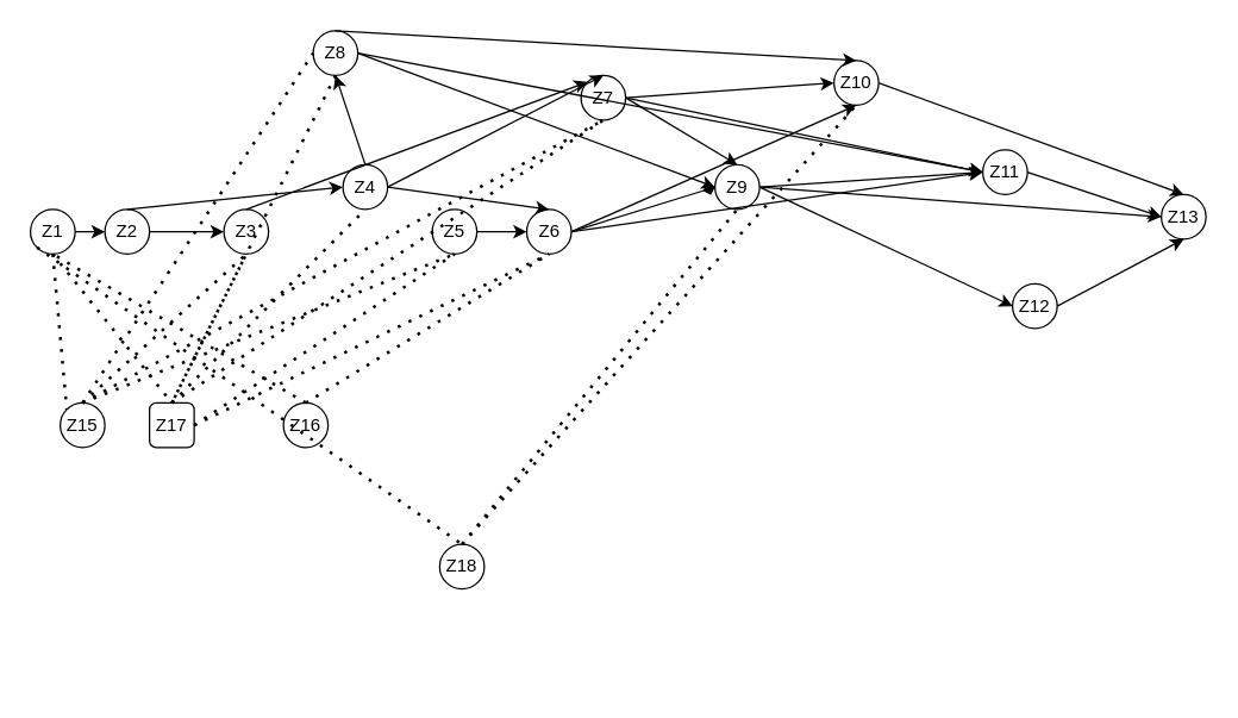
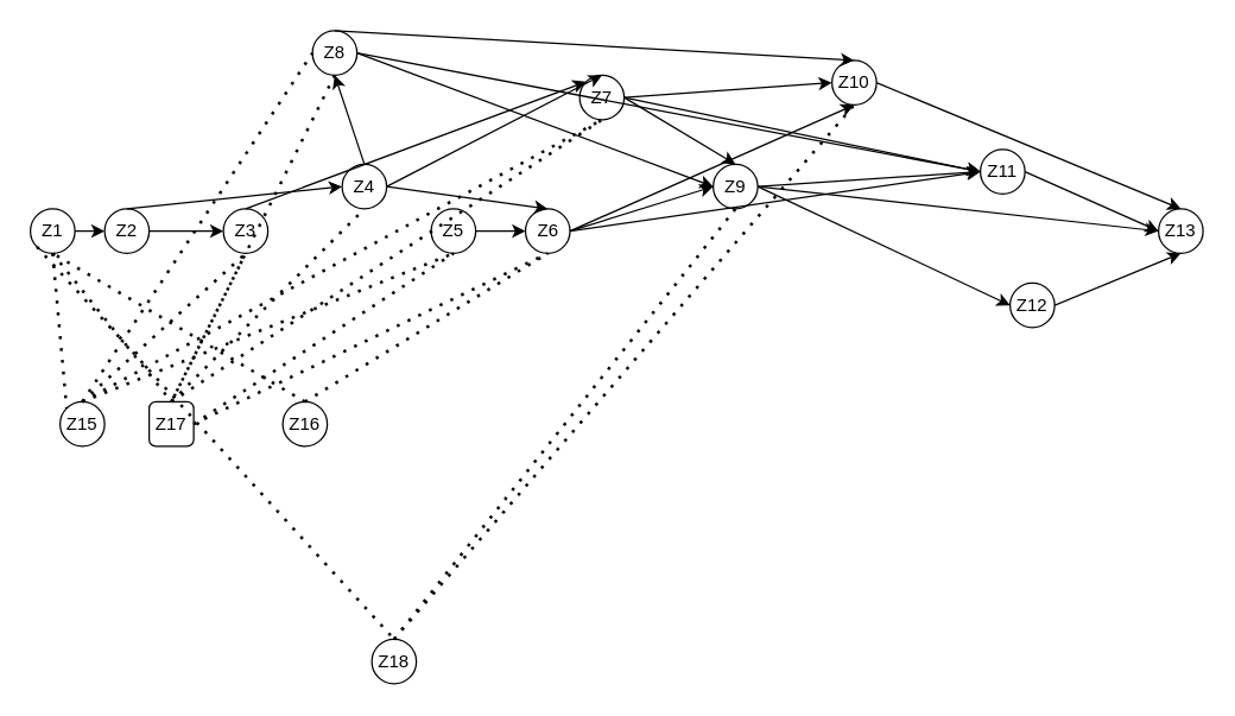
  <mxCell id="0" />
  <mxCell id="1" parent="0" />
  <mxCell id="2" value="Z1" style="ellipse;whiteSpace=wrap;html=1;aspect=fixed;" vertex="1" parent="1"><mxGeometry x="20" y="140" width="30" height="30" as="geometry" /></mxCell>
  <mxCell id="3" value="Z2" style="ellipse;whiteSpace=wrap;html=1;aspect=fixed;" vertex="1" parent="1"><mxGeometry x="70" y="140" width="30" height="30" as="geometry" /></mxCell>
  <mxCell id="4" value="" style="endArrow=classic;html=1;rounded=0;exitX=1;exitY=0.5;exitDx=0;exitDy=0;entryX=0;entryY=0.5;entryDx=0;entryDy=0;" edge="1" parent="1" source="2" target="3"><mxGeometry width="50" height="50" relative="1" as="geometry"><mxPoint x="30" y="330" as="sourcePoint" /><mxPoint x="80" y="280" as="targetPoint" /></mxGeometry></mxCell>
  <mxCell id="5" value="Z3" style="ellipse;whiteSpace=wrap;html=1;aspect=fixed;" vertex="1" parent="1"><mxGeometry x="150" y="140" width="30" height="30" as="geometry" /></mxCell>
  <mxCell id="6" value="" style="endArrow=classic;html=1;rounded=0;exitX=1;exitY=0.5;exitDx=0;exitDy=0;entryX=0;entryY=0.5;entryDx=0;entryDy=0;" edge="1" parent="1" source="3" target="5"><mxGeometry width="50" height="50" relative="1" as="geometry"><mxPoint x="70" y="330" as="sourcePoint" /><mxPoint x="120" y="280" as="targetPoint" /></mxGeometry></mxCell>
  <mxCell id="7" value="Z15" style="ellipse;whiteSpace=wrap;html=1;aspect=fixed;" vertex="1" parent="1"><mxGeometry x="40" y="270" width="30" height="30" as="geometry" /></mxCell>
  <mxCell id="8" value="Z17" style="whiteSpace=wrap;html=1;aspect=fixed;rounded=1;" vertex="1" parent="1"><mxGeometry x="100" y="270" width="30" height="30" as="geometry" /></mxCell>
  <mxCell id="9" value="" style="endArrow=none;dashed=1;html=1;dashPattern=1 3;strokeWidth=2;rounded=0;entryX=0.5;entryY=1;entryDx=0;entryDy=0;exitX=0.5;exitY=0;exitDx=0;exitDy=0;" edge="1" parent="1" source="8" target="5"><mxGeometry width="50" height="50" relative="1" as="geometry"><mxPoint x="70" y="330" as="sourcePoint" /><mxPoint x="120" y="280" as="targetPoint" /></mxGeometry></mxCell>
  <mxCell id="10" value="" style="endArrow=none;dashed=1;html=1;dashPattern=1 3;strokeWidth=2;rounded=0;entryX=0.5;entryY=1;entryDx=0;entryDy=0;exitX=0.5;exitY=0;exitDx=0;exitDy=0;" edge="1" parent="1" source="7" target="5"><mxGeometry width="50" height="50" relative="1" as="geometry"><mxPoint x="70" y="330" as="sourcePoint" /><mxPoint x="120" y="280" as="targetPoint" /></mxGeometry></mxCell>
  <mxCell id="11" value="Z4" style="ellipse;whiteSpace=wrap;html=1;aspect=fixed;" vertex="1" parent="1"><mxGeometry x="230" y="110" width="30" height="30" as="geometry" /></mxCell>
  <mxCell id="12" value="" style="endArrow=classic;html=1;rounded=0;exitX=0.5;exitY=0;exitDx=0;exitDy=0;entryX=0;entryY=0.5;entryDx=0;entryDy=0;" edge="1" parent="1" source="3" target="11"><mxGeometry width="50" height="50" relative="1" as="geometry"><mxPoint x="110" y="280" as="sourcePoint" /><mxPoint x="160" y="230" as="targetPoint" /></mxGeometry></mxCell>
  <mxCell id="13" value="" style="endArrow=none;dashed=1;html=1;dashPattern=1 3;strokeWidth=2;rounded=0;entryX=0.5;entryY=1;entryDx=0;entryDy=0;exitX=0.5;exitY=0;exitDx=0;exitDy=0;" edge="1" parent="1" source="8" target="11"><mxGeometry width="50" height="50" relative="1" as="geometry"><mxPoint x="110" y="280" as="sourcePoint" /><mxPoint x="160" y="230" as="targetPoint" /></mxGeometry></mxCell>
  <mxCell id="14" value="Z5" style="ellipse;whiteSpace=wrap;html=1;aspect=fixed;" vertex="1" parent="1"><mxGeometry x="290" y="140" width="30" height="30" as="geometry" /></mxCell>
  <mxCell id="15" value="" style="endArrow=none;dashed=1;html=1;dashPattern=1 3;strokeWidth=2;rounded=0;entryX=0.5;entryY=1;entryDx=0;entryDy=0;exitX=1;exitY=0.5;exitDx=0;exitDy=0;" edge="1" parent="1" source="8" target="14"><mxGeometry width="50" height="50" relative="1" as="geometry"><mxPoint x="170" y="240" as="sourcePoint" /><mxPoint x="220" y="190" as="targetPoint" /></mxGeometry></mxCell>
  <mxCell id="16" value="" style="endArrow=none;dashed=1;html=1;dashPattern=1 3;strokeWidth=2;rounded=0;exitX=0.5;exitY=0;exitDx=0;exitDy=0;entryX=0.5;entryY=1;entryDx=0;entryDy=0;" edge="1" parent="1" source="7" target="14"><mxGeometry width="50" height="50" relative="1" as="geometry"><mxPoint x="150" y="240" as="sourcePoint" /><mxPoint x="200" y="190" as="targetPoint" /></mxGeometry></mxCell>
  <mxCell id="17" value="Z6" style="ellipse;whiteSpace=wrap;html=1;aspect=fixed;" vertex="1" parent="1"><mxGeometry x="353.5" y="140" width="30" height="30" as="geometry" /></mxCell>
  <mxCell id="18" value="" style="endArrow=classic;html=1;rounded=0;exitX=1;exitY=0.5;exitDx=0;exitDy=0;entryX=0.5;entryY=0;entryDx=0;entryDy=0;" edge="1" parent="1" source="11" target="17"><mxGeometry width="50" height="50" relative="1" as="geometry"><mxPoint x="220" y="240" as="sourcePoint" /><mxPoint x="270" y="190" as="targetPoint" /></mxGeometry></mxCell>
  <mxCell id="19" value="" style="endArrow=classic;html=1;rounded=0;exitX=1;exitY=0.5;exitDx=0;exitDy=0;entryX=0;entryY=0.5;entryDx=0;entryDy=0;" edge="1" parent="1" source="14" target="17"><mxGeometry width="50" height="50" relative="1" as="geometry"><mxPoint x="220" y="240" as="sourcePoint" /><mxPoint x="270" y="190" as="targetPoint" /></mxGeometry></mxCell>
  <mxCell id="20" value="Z16" style="ellipse;whiteSpace=wrap;html=1;aspect=fixed;" vertex="1" parent="1"><mxGeometry x="190" y="270" width="30" height="30" as="geometry" /></mxCell>
  <mxCell id="21" value="" style="endArrow=none;dashed=1;html=1;dashPattern=1 3;strokeWidth=2;rounded=0;exitX=0.5;exitY=0;exitDx=0;exitDy=0;entryX=0.5;entryY=1;entryDx=0;entryDy=0;" edge="1" parent="1" source="20" target="17"><mxGeometry width="50" height="50" relative="1" as="geometry"><mxPoint x="200" y="240" as="sourcePoint" /><mxPoint x="250" y="190" as="targetPoint" /></mxGeometry></mxCell>
  <mxCell id="22" value="" style="endArrow=none;dashed=1;html=1;dashPattern=1 3;strokeWidth=2;rounded=0;exitX=1;exitY=0.5;exitDx=0;exitDy=0;entryX=0.5;entryY=1;entryDx=0;entryDy=0;" edge="1" parent="1" source="8" target="17"><mxGeometry width="50" height="50" relative="1" as="geometry"><mxPoint x="200" y="240" as="sourcePoint" /><mxPoint x="250" y="190" as="targetPoint" /></mxGeometry></mxCell>
  <mxCell id="23" value="Z7" style="ellipse;whiteSpace=wrap;html=1;aspect=fixed;" vertex="1" parent="1"><mxGeometry x="390" y="50" width="30" height="30" as="geometry" /></mxCell>
  <mxCell id="24" value="" style="endArrow=classic;html=1;rounded=0;exitX=1;exitY=0.5;exitDx=0;exitDy=0;entryX=0.5;entryY=0;entryDx=0;entryDy=0;" edge="1" parent="1" source="11" target="23"><mxGeometry width="50" height="50" relative="1" as="geometry"><mxPoint x="320" y="210" as="sourcePoint" /><mxPoint x="370" y="160" as="targetPoint" /></mxGeometry></mxCell>
  <mxCell id="25" value="" style="endArrow=classic;html=1;rounded=0;exitX=0.5;exitY=0;exitDx=0;exitDy=0;entryX=0;entryY=0;entryDx=0;entryDy=0;" edge="1" parent="1" source="5" target="23"><mxGeometry width="50" height="50" relative="1" as="geometry"><mxPoint x="320" y="210" as="sourcePoint" /><mxPoint x="370" y="160" as="targetPoint" /></mxGeometry></mxCell>
  <mxCell id="26" value="" style="endArrow=none;dashed=1;html=1;dashPattern=1 3;strokeWidth=2;rounded=0;exitX=0.5;exitY=0;exitDx=0;exitDy=0;entryX=0.5;entryY=1;entryDx=0;entryDy=0;" edge="1" parent="1" source="7" target="23"><mxGeometry width="50" height="50" relative="1" as="geometry"><mxPoint x="190" y="180" as="sourcePoint" /><mxPoint x="240" y="130" as="targetPoint" /></mxGeometry></mxCell>
  <mxCell id="27" value="" style="endArrow=none;dashed=1;html=1;dashPattern=1 3;strokeWidth=2;rounded=0;exitX=0.5;exitY=0;exitDx=0;exitDy=0;entryX=0.5;entryY=1;entryDx=0;entryDy=0;" edge="1" parent="1" source="8" target="23"><mxGeometry width="50" height="50" relative="1" as="geometry"><mxPoint x="190" y="180" as="sourcePoint" /><mxPoint x="240" y="130" as="targetPoint" /></mxGeometry></mxCell>
  <mxCell id="28" value="Z8" style="ellipse;whiteSpace=wrap;html=1;aspect=fixed;" vertex="1" parent="1"><mxGeometry x="210" y="20" width="30" height="30" as="geometry" /></mxCell>
  <mxCell id="29" value="" style="endArrow=classic;html=1;rounded=0;exitX=0.5;exitY=0;exitDx=0;exitDy=0;entryX=0.5;entryY=1;entryDx=0;entryDy=0;" edge="1" parent="1" source="11" target="28"><mxGeometry width="50" height="50" relative="1" as="geometry"><mxPoint x="280" y="190" as="sourcePoint" /><mxPoint x="330" y="140" as="targetPoint" /></mxGeometry></mxCell>
  <mxCell id="30" value="" style="endArrow=none;dashed=1;html=1;dashPattern=1 3;strokeWidth=2;rounded=0;exitX=0.5;exitY=0;exitDx=0;exitDy=0;entryX=0;entryY=0.5;entryDx=0;entryDy=0;" edge="1" parent="1" source="7" target="28"><mxGeometry width="50" height="50" relative="1" as="geometry"><mxPoint x="200" y="190" as="sourcePoint" /><mxPoint x="250" y="140" as="targetPoint" /></mxGeometry></mxCell>
  <mxCell id="31" value="" style="endArrow=none;dashed=1;html=1;dashPattern=1 3;strokeWidth=2;rounded=0;entryX=0.5;entryY=0;entryDx=0;entryDy=0;exitX=0.5;exitY=1;exitDx=0;exitDy=0;" edge="1" parent="1" source="28" target="8"><mxGeometry width="50" height="50" relative="1" as="geometry"><mxPoint x="200" y="190" as="sourcePoint" /><mxPoint x="250" y="140" as="targetPoint" /></mxGeometry></mxCell>
  <mxCell id="32" value="Z9" style="ellipse;whiteSpace=wrap;html=1;aspect=fixed;" vertex="1" parent="1"><mxGeometry x="480" y="110" width="30" height="30" as="geometry" /></mxCell>
- <mxCell id="33" value="" style="endArrow=diamond;html=1;rounded=0;exitX=1;exitY=0.5;exitDx=0;exitDy=0;entryX=0;entryY=0.5;entryDx=0;entryDy=0;" edge="1" parent="1" source="17" target="32"><mxGeometry width="50" height="50" relative="1" as="geometry"><mxPoint x="310" y="130" as="sourcePoint" /><mxPoint x="360" y="80" as="targetPoint" /></mxGeometry></mxCell>
+ <mxCell id="33" value="" style="endArrow=classic;html=1;rounded=0;exitX=1;exitY=0.5;exitDx=0;exitDy=0;entryX=0;entryY=0.5;entryDx=0;entryDy=0;" edge="1" parent="1" source="17" target="32"><mxGeometry width="50" height="50" relative="1" as="geometry"><mxPoint x="310" y="130" as="sourcePoint" /><mxPoint x="360" y="80" as="targetPoint" /></mxGeometry></mxCell>
  <mxCell id="34" value="" style="endArrow=classic;html=1;rounded=0;exitX=1;exitY=0.5;exitDx=0;exitDy=0;entryX=0.5;entryY=0;entryDx=0;entryDy=0;" edge="1" parent="1" source="23" target="32"><mxGeometry width="50" height="50" relative="1" as="geometry"><mxPoint x="310" y="130" as="sourcePoint" /><mxPoint x="360" y="80" as="targetPoint" /></mxGeometry></mxCell>
  <mxCell id="35" value="" style="endArrow=classic;html=1;rounded=0;exitX=1;exitY=0.5;exitDx=0;exitDy=0;entryX=0;entryY=0.5;entryDx=0;entryDy=0;" edge="1" parent="1" source="28" target="32"><mxGeometry width="50" height="50" relative="1" as="geometry"><mxPoint x="300" y="130" as="sourcePoint" /><mxPoint x="350" y="80" as="targetPoint" /></mxGeometry></mxCell>
- <mxCell id="36" value="Z18" style="ellipse;whiteSpace=wrap;html=1;aspect=fixed;" vertex="1" parent="1"><mxGeometry x="295" y="365" width="30" height="30" as="geometry" /></mxCell>
+ <mxCell id="36" value="Z18" style="ellipse;whiteSpace=wrap;html=1;aspect=fixed;" vertex="1" parent="1"><mxGeometry x="250" y="430" width="30" height="30" as="geometry" /></mxCell>
  <mxCell id="37" value="" style="endArrow=none;dashed=1;html=1;dashPattern=1 3;strokeWidth=2;rounded=0;entryX=0.5;entryY=1;entryDx=0;entryDy=0;exitX=0.5;exitY=0;exitDx=0;exitDy=0;" edge="1" parent="1" source="36" target="32"><mxGeometry width="50" height="50" relative="1" as="geometry"><mxPoint x="290" y="130" as="sourcePoint" /><mxPoint x="340" y="80" as="targetPoint" /></mxGeometry></mxCell>
  <mxCell id="38" value="Z10" style="ellipse;whiteSpace=wrap;html=1;aspect=fixed;" vertex="1" parent="1"><mxGeometry x="560" width="30" height="30" as="geometry" y="40" /></mxCell>
  <mxCell id="39" value="" style="endArrow=classic;html=1;rounded=0;exitX=1;exitY=0.5;exitDx=0;exitDy=0;entryX=0.5;entryY=1;entryDx=0;entryDy=0;" edge="1" parent="1" source="17" target="38"><mxGeometry width="50" height="50" relative="1" as="geometry"><mxPoint x="420" y="130" as="sourcePoint" /><mxPoint x="470" y="80" as="targetPoint" /></mxGeometry></mxCell>
  <mxCell id="40" value="" style="endArrow=classic;html=1;rounded=0;exitX=1;exitY=0.5;exitDx=0;exitDy=0;entryX=0;entryY=0.5;entryDx=0;entryDy=0;" edge="1" parent="1" source="23" target="38"><mxGeometry width="50" height="50" relative="1" as="geometry"><mxPoint x="420" y="130" as="sourcePoint" /><mxPoint x="470" y="80" as="targetPoint" /></mxGeometry></mxCell>
  <mxCell id="41" value="" style="endArrow=classic;html=1;rounded=0;exitX=0.5;exitY=0;exitDx=0;exitDy=0;entryX=0.5;entryY=0;entryDx=0;entryDy=0;" edge="1" parent="1" source="28" target="38"><mxGeometry width="50" height="50" relative="1" as="geometry"><mxPoint x="420" y="130" as="sourcePoint" /><mxPoint x="470" y="80" as="targetPoint" /></mxGeometry></mxCell>
  <mxCell id="42" value="" style="endArrow=none;dashed=1;html=1;dashPattern=1 3;strokeWidth=2;rounded=0;entryX=0.5;entryY=1;entryDx=0;entryDy=0;exitX=0.5;exitY=0;exitDx=0;exitDy=0;" edge="1" parent="1" source="36" target="38"><mxGeometry width="50" height="50" relative="1" as="geometry"><mxPoint x="420" y="130" as="sourcePoint" /><mxPoint x="470" y="80" as="targetPoint" /></mxGeometry></mxCell>
  <mxCell id="43" value="Z11" style="ellipse;whiteSpace=wrap;html=1;aspect=fixed;" vertex="1" parent="1"><mxGeometry x="660" y="100" width="30" height="30" as="geometry" /></mxCell>
  <mxCell id="44" value="" style="endArrow=classic;html=1;rounded=0;exitX=1;exitY=0.5;exitDx=0;exitDy=0;entryX=0;entryY=0.5;entryDx=0;entryDy=0;" edge="1" parent="1" source="23" target="43"><mxGeometry width="50" height="50" relative="1" as="geometry"><mxPoint x="530" y="180" as="sourcePoint" /><mxPoint x="580" y="130" as="targetPoint" /></mxGeometry></mxCell>
  <mxCell id="45" value="" style="endArrow=classic;html=1;rounded=0;exitX=1;exitY=0.5;exitDx=0;exitDy=0;entryX=0;entryY=0.5;entryDx=0;entryDy=0;" edge="1" parent="1" source="17" target="43"><mxGeometry width="50" height="50" relative="1" as="geometry"><mxPoint x="530" y="180" as="sourcePoint" /><mxPoint x="580" y="130" as="targetPoint" /></mxGeometry></mxCell>
  <mxCell id="46" value="" style="endArrow=classic;html=1;rounded=0;exitX=1;exitY=0.5;exitDx=0;exitDy=0;entryX=0;entryY=0.5;entryDx=0;entryDy=0;" edge="1" parent="1" source="32" target="43"><mxGeometry width="50" height="50" relative="1" as="geometry"><mxPoint x="550" y="180" as="sourcePoint" /><mxPoint x="600" y="130" as="targetPoint" /></mxGeometry></mxCell>
  <mxCell id="47" value="" style="endArrow=classic;html=1;rounded=0;exitX=1;exitY=0.5;exitDx=0;exitDy=0;entryX=0;entryY=0.5;entryDx=0;entryDy=0;" edge="1" parent="1" source="28" target="43"><mxGeometry width="50" height="50" relative="1" as="geometry"><mxPoint x="420" y="140" as="sourcePoint" /><mxPoint x="470" y="90" as="targetPoint" /></mxGeometry></mxCell>
  <mxCell id="48" value="Z12" style="ellipse;whiteSpace=wrap;html=1;aspect=fixed;" vertex="1" parent="1"><mxGeometry x="680" y="190" width="30" height="30" as="geometry" /></mxCell>
  <mxCell id="49" value="" style="endArrow=classic;html=1;rounded=0;exitX=1;exitY=0.5;exitDx=0;exitDy=0;entryX=0;entryY=0.5;entryDx=0;entryDy=0;" edge="1" parent="1" source="32" target="48"><mxGeometry width="50" height="50" relative="1" as="geometry"><mxPoint x="630" y="170" as="sourcePoint" /><mxPoint x="680" y="120" as="targetPoint" /></mxGeometry></mxCell>
- <mxCell id="50" value="Z13" style="ellipse;whiteSpace=wrap;html=1;aspect=fixed;" vertex="1" parent="1"><mxGeometry x="780" y="130" width="30" height="30" as="geometry" /></mxCell>
+ <mxCell id="50" value="Z13" style="ellipse;whiteSpace=wrap;html=1;aspect=fixed;" vertex="1" parent="1"><mxGeometry x="780" y="140" width="30" height="30" as="geometry" /></mxCell>
  <mxCell id="51" value="" style="endArrow=classic;html=1;rounded=0;exitX=1;exitY=0.5;exitDx=0;exitDy=0;entryX=0;entryY=0.5;entryDx=0;entryDy=0;" edge="1" parent="1" source="32" target="50"><mxGeometry width="50" height="50" relative="1" as="geometry"><mxPoint x="650" y="110" as="sourcePoint" /><mxPoint x="700" y="60" as="targetPoint" /></mxGeometry></mxCell>
  <mxCell id="52" value="" style="endArrow=classic;html=1;rounded=0;exitX=1;exitY=0.5;exitDx=0;exitDy=0;entryX=0.5;entryY=0;entryDx=0;entryDy=0;" edge="1" parent="1" source="38" target="50"><mxGeometry width="50" height="50" relative="1" as="geometry"><mxPoint x="650" y="110" as="sourcePoint" /><mxPoint x="700" y="60" as="targetPoint" /></mxGeometry></mxCell>
  <mxCell id="53" value="" style="endArrow=classic;html=1;rounded=0;exitX=1;exitY=0.5;exitDx=0;exitDy=0;entryX=0.5;entryY=1;entryDx=0;entryDy=0;" edge="1" parent="1" source="48" target="50"><mxGeometry width="50" height="50" relative="1" as="geometry"><mxPoint x="650" y="110" as="sourcePoint" /><mxPoint x="700" y="60" as="targetPoint" /></mxGeometry></mxCell>
  <mxCell id="54" value="" style="endArrow=classic;html=1;rounded=0;exitX=1;exitY=0.5;exitDx=0;exitDy=0;entryX=0;entryY=0.5;entryDx=0;entryDy=0;" edge="1" parent="1" source="43" target="50"><mxGeometry width="50" height="50" relative="1" as="geometry"><mxPoint x="650" y="110" as="sourcePoint" /><mxPoint x="700" y="60" as="targetPoint" /></mxGeometry></mxCell>
  <mxCell id="55" value="" style="endArrow=none;dashed=1;html=1;dashPattern=1 3;strokeWidth=2;rounded=0;exitX=0.5;exitY=1;exitDx=0;exitDy=0;entryX=0;entryY=0;entryDx=0;entryDy=0;" edge="1" parent="1" source="2" target="7"><mxGeometry width="50" height="50" relative="1" as="geometry"><mxPoint x="180" y="60" as="sourcePoint" /><mxPoint x="230" y="10" as="targetPoint" /></mxGeometry></mxCell>
  <mxCell id="56" value="" style="endArrow=none;dashed=1;html=1;dashPattern=1 3;strokeWidth=2;rounded=0;exitX=0.5;exitY=1;exitDx=0;exitDy=0;entryX=0.5;entryY=0;entryDx=0;entryDy=0;" edge="1" parent="1" source="2" target="8"><mxGeometry width="50" height="50" relative="1" as="geometry"><mxPoint x="110" y="170" as="sourcePoint" /><mxPoint x="160" y="120" as="targetPoint" /></mxGeometry></mxCell>
  <mxCell id="57" value="" style="endArrow=none;dashed=1;html=1;dashPattern=1 3;strokeWidth=2;rounded=0;entryX=0.5;entryY=1;entryDx=0;entryDy=0;exitX=0.5;exitY=0;exitDx=0;exitDy=0;" edge="1" parent="1" source="20" target="2"><mxGeometry width="50" height="50" relative="1" as="geometry"><mxPoint x="110" y="170" as="sourcePoint" /><mxPoint x="160" y="120" as="targetPoint" /></mxGeometry></mxCell>
  <mxCell id="58" value="" style="endArrow=none;dashed=1;html=1;dashPattern=1 3;strokeWidth=2;rounded=0;exitX=0;exitY=1;exitDx=0;exitDy=0;entryX=0.5;entryY=0;entryDx=0;entryDy=0;" edge="1" parent="1" source="2" target="36"><mxGeometry width="50" height="50" relative="1" as="geometry"><mxPoint x="260" y="-20" as="sourcePoint" /><mxPoint x="310" y="-70" as="targetPoint" /></mxGeometry></mxCell>
